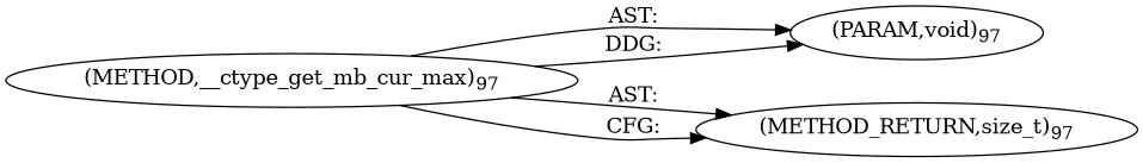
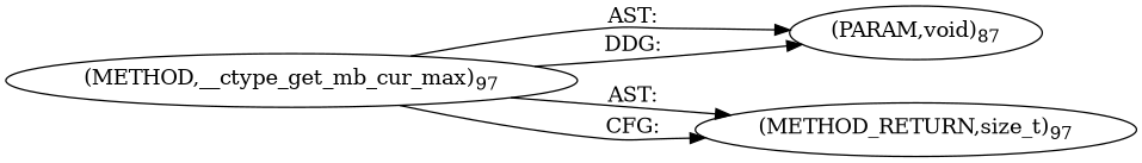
  digraph {
    rankdir=LR
    n1 [label=<(METHOD,__ctype_get_mb_cur_max)<SUB>97</SUB>>]
-   n2 [label=<(PARAM,void)<SUB>97</SUB>>]
+   n2 [label=<(PARAM,void)<SUB>87</SUB>>]
    n3 [label=<(METHOD_RETURN,size_t)<SUB>97</SUB>>]
    n1 -> n2 [label="AST: "]
    n1 -> n2 [label="DDG: "]
    n1 -> n3 [label="AST: "]
    n1 -> n3 [label="CFG: "]
  }
